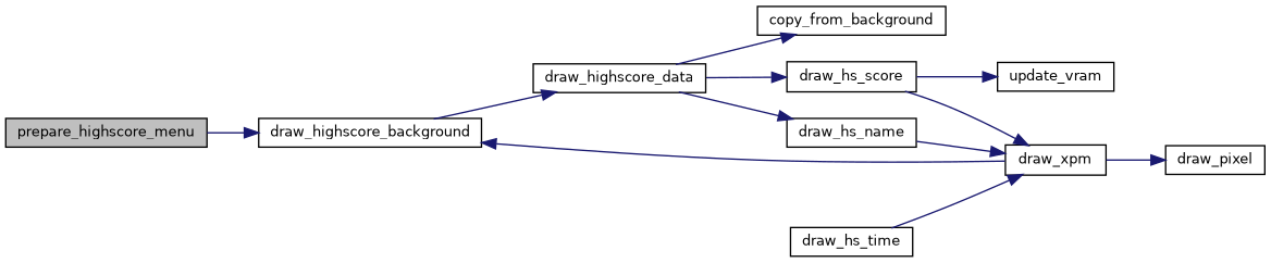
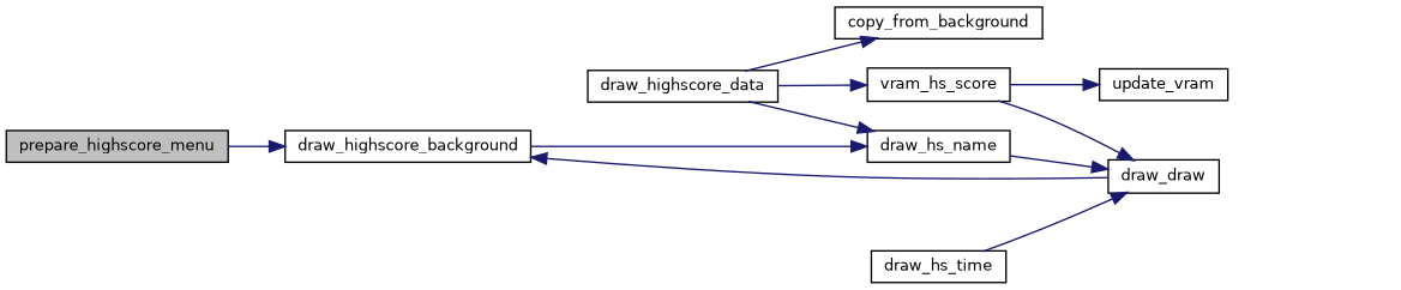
  digraph {
    rankdir=LR
    node [color=black fillcolor=white fontname=Helvetica fontsize=10 shape=record style=filled]
    edge [color=midnightblue fontname=Helvetica fontsize=10 labelfontname=Helvetica labelfontsize=10 style=solid]
    n1 [fillcolor=grey75 fontcolor=black height=0.2 label=prepare_highscore_menu width=0.4]
    n2 [height=0.2 label=draw_highscore_background width=0.4]
    n3 [height=0.2 label=draw_highscore_data width=0.4]
    n4 [height=0.2 label=copy_from_background width=0.4]
    n5 [height=0.2 label=draw_hs_name width=0.4]
-   n6 [height=0.2 label=draw_hs_score width=0.4]
-   n7 [height=0.2 label=draw_xpm width=0.4]
-   n8 [height=0.2 label=draw_pixel width=0.4]
+   n6 [height=0.2 label=vram_hs_score width=0.4]
+   n7 [height=0.2 label=draw_draw width=0.4]
    n9 [height=0.2 label=update_vram width=0.4]
    n10 [height=0.2 label=draw_hs_time width=0.4]
    n1 -> n2
-   n2 -> n3
+   n2 -> n5
    n3 -> n4
    n3 -> n5
    n3 -> n6
    n5 -> n7
    n6 -> n7
    n6 -> n9
    n7 -> n2
-   n7 -> n8
    n10 -> n7
  }
